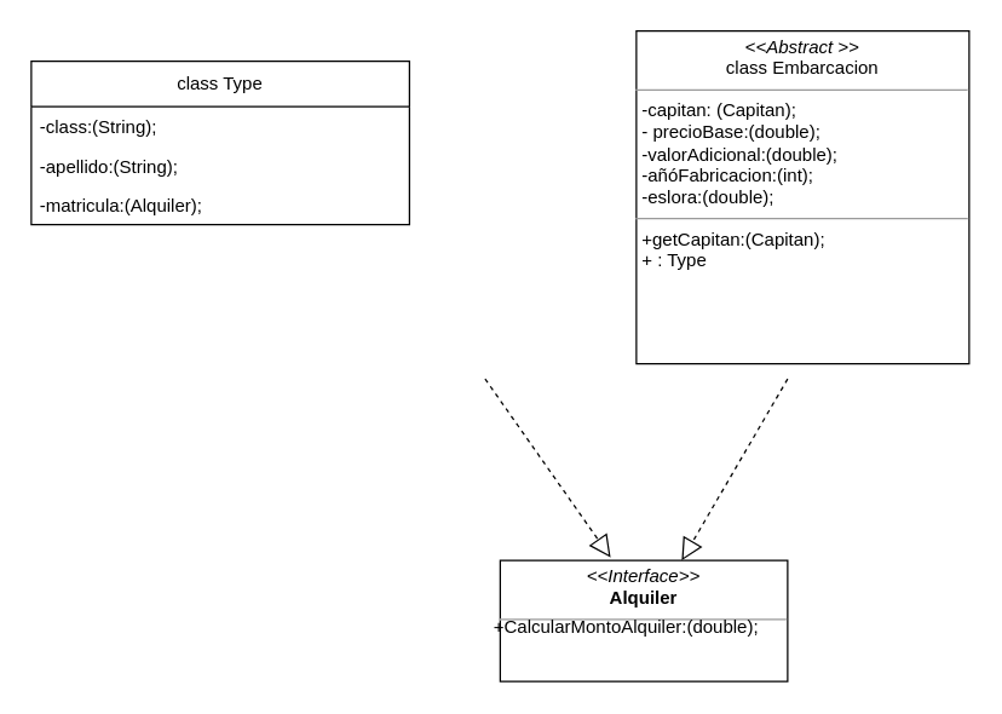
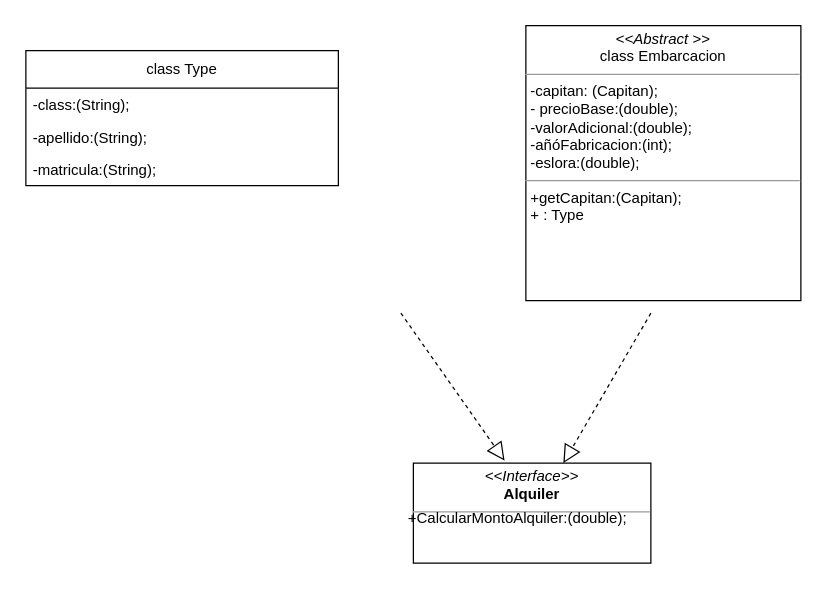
  <mxCell id="0" />
  <mxCell id="1" parent="0" />
  <mxCell id="2" value="&lt;p style=&quot;margin:0px;margin-top:4px;text-align:center;&quot;&gt;&lt;i&gt;&amp;lt;&amp;lt;Interface&amp;gt;&amp;gt;&lt;/i&gt;&lt;br&gt;&lt;b&gt;Alquiler&lt;/b&gt;&lt;/p&gt;&lt;hr size=&quot;1&quot;&gt;&lt;p style=&quot;margin:0px;margin-left:4px;&quot;&gt;&lt;br&gt;&lt;/p&gt;" style="verticalAlign=top;align=left;overflow=fill;fontSize=12;fontFamily=Helvetica;html=1;whiteSpace=wrap;" parent="1" vertex="1"><mxGeometry x="330" y="370" width="190" height="80" as="geometry" /></mxCell>
  <mxCell id="3" value="+CalcularMontoAlquiler:(double);" style="text;strokeColor=none;fillColor=none;align=left;verticalAlign=top;spacingLeft=4;spacingRight=4;overflow=hidden;rotatable=0;points=[[0,0.5],[1,0.5]];portConstraint=eastwest;whiteSpace=wrap;html=1;" vertex="1" parent="1"><mxGeometry x="320" y="400" width="190" height="43" as="geometry" /></mxCell>
  <mxCell id="4" value="" style="endArrow=block;dashed=1;endFill=0;endSize=12;html=1;rounded=0;entryX=0.384;entryY=-0.025;entryDx=0;entryDy=0;entryPerimeter=0;" edge="1" parent="1" target="2"><mxGeometry width="160" relative="1" as="geometry"><mxPoint x="320" y="250" as="sourcePoint" /><mxPoint x="270" y="140" as="targetPoint" /></mxGeometry></mxCell>
  <mxCell id="5" value="" style="endArrow=block;dashed=1;endFill=0;endSize=12;html=1;rounded=0;" edge="1" parent="1"><mxGeometry width="160" relative="1" as="geometry"><mxPoint x="520" y="250" as="sourcePoint" /><mxPoint x="450" y="370" as="targetPoint" /></mxGeometry></mxCell>
  <mxCell id="6" value="class Type" style="swimlane;fontStyle=0;childLayout=stackLayout;horizontal=1;startSize=30;fillColor=none;horizontalStack=0;resizeParent=1;resizeParentMax=0;resizeLast=0;collapsible=1;marginBottom=0;whiteSpace=wrap;html=1;" vertex="1" parent="1"><mxGeometry x="20" y="40" width="250" height="108" as="geometry" /></mxCell>
  <mxCell id="7" value="-class:(String);&lt;br&gt;" style="text;strokeColor=none;fillColor=none;align=left;verticalAlign=top;spacingLeft=4;spacingRight=4;overflow=hidden;rotatable=0;points=[[0,0.5],[1,0.5]];portConstraint=eastwest;whiteSpace=wrap;html=1;" vertex="1" parent="6"><mxGeometry y="30" width="250" height="26" as="geometry" /></mxCell>
  <mxCell id="8" value="-apellido:(String);&lt;br&gt;" style="text;strokeColor=none;fillColor=none;align=left;verticalAlign=top;spacingLeft=4;spacingRight=4;overflow=hidden;rotatable=0;points=[[0,0.5],[1,0.5]];portConstraint=eastwest;whiteSpace=wrap;html=1;" vertex="1" parent="6"><mxGeometry y="56" width="250" height="26" as="geometry" /></mxCell>
- <mxCell id="9" value="-matricula:(Alquiler);" style="text;strokeColor=none;fillColor=none;align=left;verticalAlign=top;spacingLeft=4;spacingRight=4;overflow=hidden;rotatable=0;points=[[0,0.5],[1,0.5]];portConstraint=eastwest;whiteSpace=wrap;html=1;" vertex="1" parent="6"><mxGeometry y="82" width="250" height="26" as="geometry" /></mxCell>
+ <mxCell id="9" value="-matricula:(String);" style="text;strokeColor=none;fillColor=none;align=left;verticalAlign=top;spacingLeft=4;spacingRight=4;overflow=hidden;rotatable=0;points=[[0,0.5],[1,0.5]];portConstraint=eastwest;whiteSpace=wrap;html=1;" vertex="1" parent="6"><mxGeometry y="82" width="250" height="26" as="geometry" /></mxCell>
  <mxCell id="10" value="&lt;p style=&quot;margin:0px;margin-top:4px;text-align:center;&quot;&gt;&lt;i&gt;&amp;lt;&amp;lt;Abstract &amp;gt;&amp;gt;&lt;/i&gt;&lt;br&gt;class Embarcacion&lt;br&gt;&lt;/p&gt;&lt;hr size=&quot;1&quot;&gt;&lt;p style=&quot;margin:0px;margin-left:4px;&quot;&gt;-capitan: (Capitan);&lt;br&gt;- precioBase:(double);&lt;/p&gt;&lt;p style=&quot;margin:0px;margin-left:4px;&quot;&gt;-valorAdicional:(double);&lt;/p&gt;&lt;p style=&quot;margin:0px;margin-left:4px;&quot;&gt;-añóFabricacion:(int);&lt;/p&gt;&lt;p style=&quot;margin:0px;margin-left:4px;&quot;&gt;-eslora:(double);&lt;/p&gt;&lt;hr size=&quot;1&quot;&gt;&lt;p style=&quot;margin:0px;margin-left:4px;&quot;&gt;+getCapitan:(Capitan);&amp;nbsp;&lt;br&gt;+ : Type&lt;/p&gt;" style="verticalAlign=top;align=left;overflow=fill;fontSize=12;fontFamily=Helvetica;html=1;whiteSpace=wrap;" vertex="1" parent="1"><mxGeometry x="420" y="20" width="220" height="220" as="geometry" /></mxCell>
